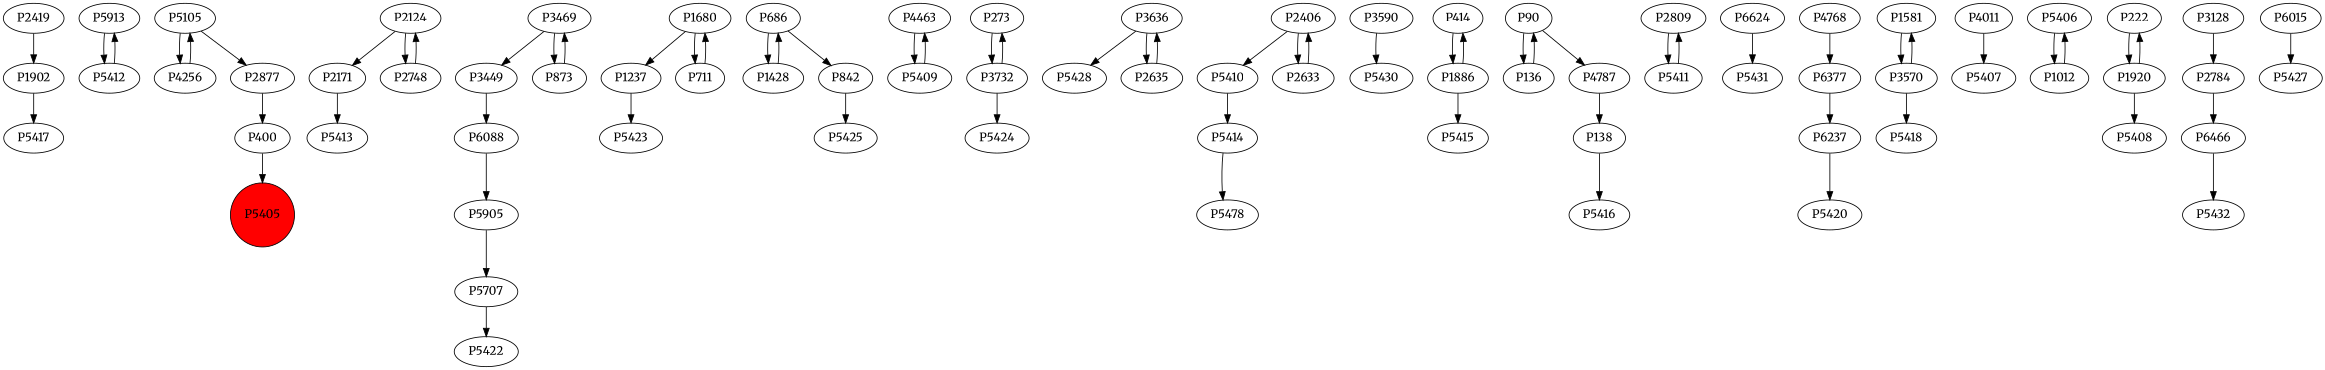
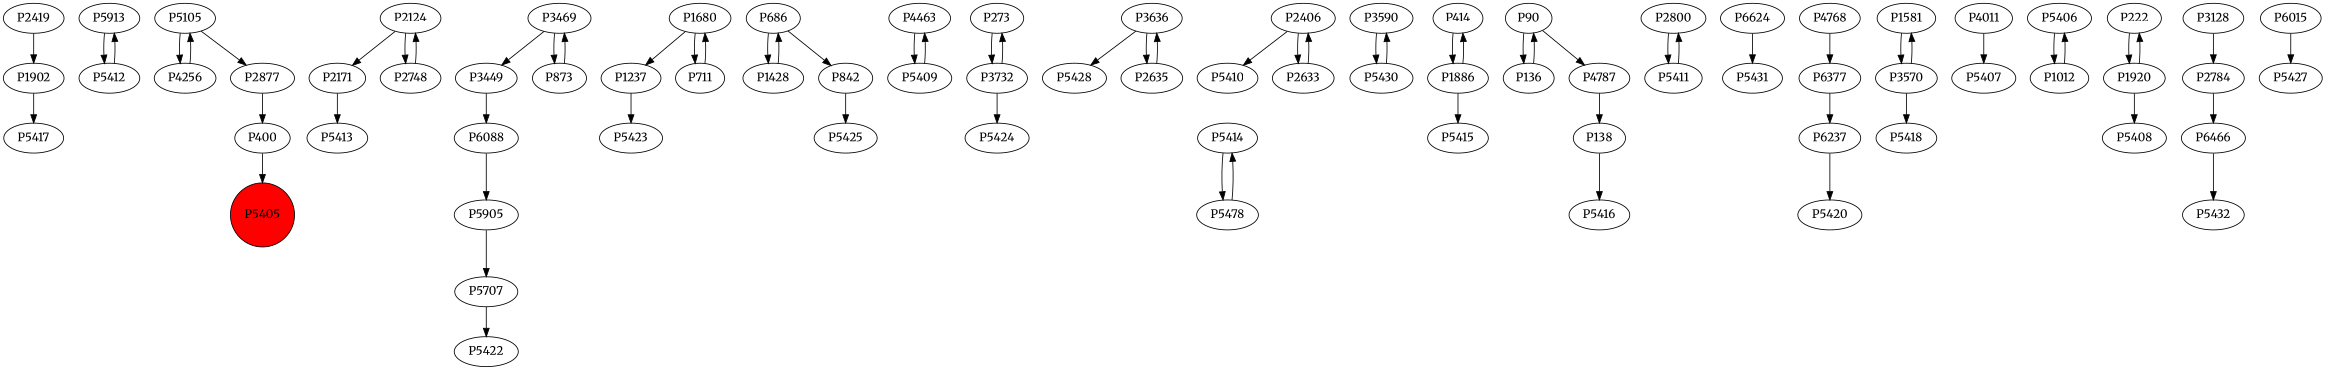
  digraph {
    fontname=Merriweather
    node [fontname=Merriweather]
    edge [fontname=Merriweather]
    P2419
    P1902
    P5417
    P5913
    P5412
    P2877
    P400
    P5405 [fillcolor=red shape=circle style=filled]
    P2124
    P2171
    P2748
    P5413
    P6088
    P5905
    P5707
    P5422
    P1680
    P1237
    P711
    P5423
    P686
    P1428
    P842
    P5425
    P4463
    P5409
    P273
    P3732
    P5424
    P3636
    P5428
    P2635
    P5414
    P5478
    P3469
    P3449
    n37 [label=P873]
    P2406
    P5410
    P2633
    P4256
    P5105
    n43 [label=P3590]
    P5430
    P414
    P1886
    P5415
    P138
    P5416
-   P2800 [label=P2809]
+   P2800
    P5411
    P6624
    P5431
    P4768
    P6377
    P6237
    P5420
    P90
    P136
    P4787
    P1581
    P3570
    P5418
    P4011
    P5407
    P5406
    P1012
    P222
    P1920
    P5408
    P6466
    P5432
    P2784
    P6015
    P5427
    P3128
    P2419 -> P1902
    P1902 -> P5417
    P5913 -> P5412
    P5412 -> P5913
    P2877 -> P400
    P400 -> P5405
    P2124 -> P2171
    P2124 -> P2748
    P2171 -> P5413
    P2748 -> P2124
    P6088 -> P5905
    P5905 -> P5707
    P5707 -> P5422
    P1680 -> P1237
    P1680 -> P711
    P1237 -> P5423
    P711 -> P1680
    P686 -> P1428
    P686 -> P842
    P1428 -> P686
    P842 -> P5425
    P4463 -> P5409
    P5409 -> P4463
    P273 -> P3732
    P3732 -> P273
    P3732 -> P5424
    P3636 -> P5428
    P3636 -> P2635
    P2635 -> P3636
    P5414 -> P5478
-   P5410 -> P5414
+   P5478 -> P5414
    P3469 -> P3449
    P3469 -> n37
    P3449 -> P6088
    n37 -> P3469
    P2406 -> P5410
    P2406 -> P2633
    P2633 -> P2406
    P4256 -> P5105
    P5105 -> P2877
    P5105 -> P4256
    n43 -> P5430
+   P5430 -> n43
    P414 -> P1886
    P1886 -> P414
    P1886 -> P5415
    P138 -> P5416
    P2800 -> P5411
    P5411 -> P2800
    P6624 -> P5431
    P4768 -> P6377
    P6377 -> P6237
    P6237 -> P5420
    P90 -> P136
    P90 -> P4787
    P136 -> P90
    P4787 -> P138
    P1581 -> P3570
    P3570 -> P1581
    P3570 -> P5418
    P4011 -> P5407
    P5406 -> P1012
    P1012 -> P5406
    P222 -> P1920
    P1920 -> P222
    P1920 -> P5408
    P6466 -> P5432
    P2784 -> P6466
    P6015 -> P5427
    P3128 -> P2784
  }
